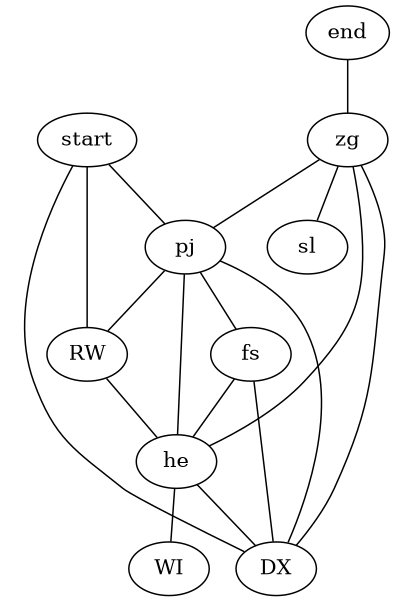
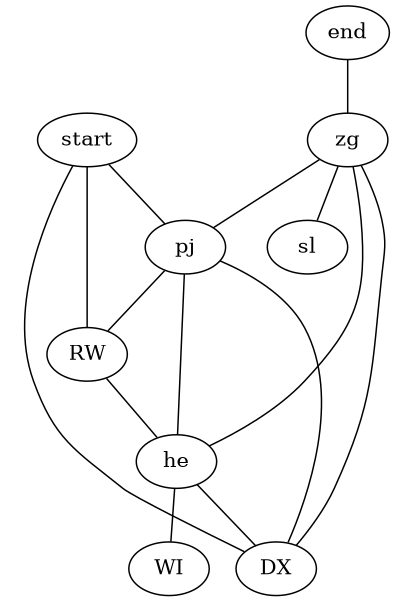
  graph {
-   fs
    he
    DX
    end
    zg
    WI
    pj
    sl
    start
    RW
-   fs -- he
-   fs -- DX
    he -- DX
    he -- WI
    end -- zg
    zg -- he
    zg -- DX
    zg -- pj
    zg -- sl
-   pj -- fs
    pj -- he
    pj -- DX
    pj -- RW
    start -- DX
    start -- pj
    start -- RW
    RW -- he
  }
